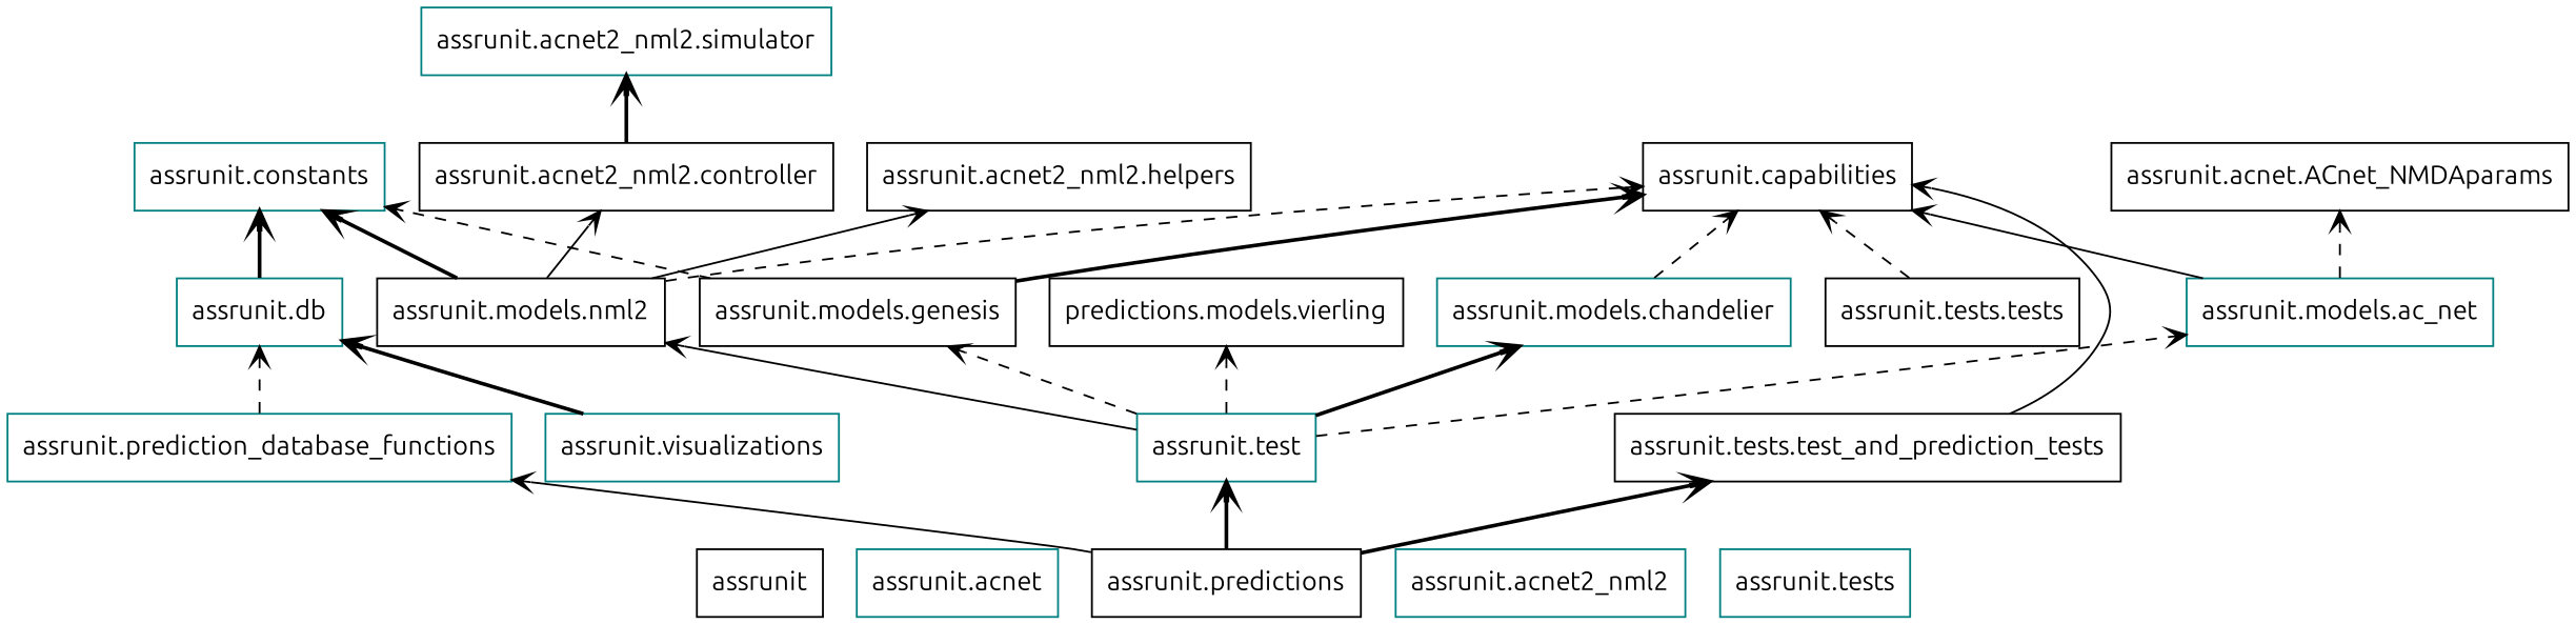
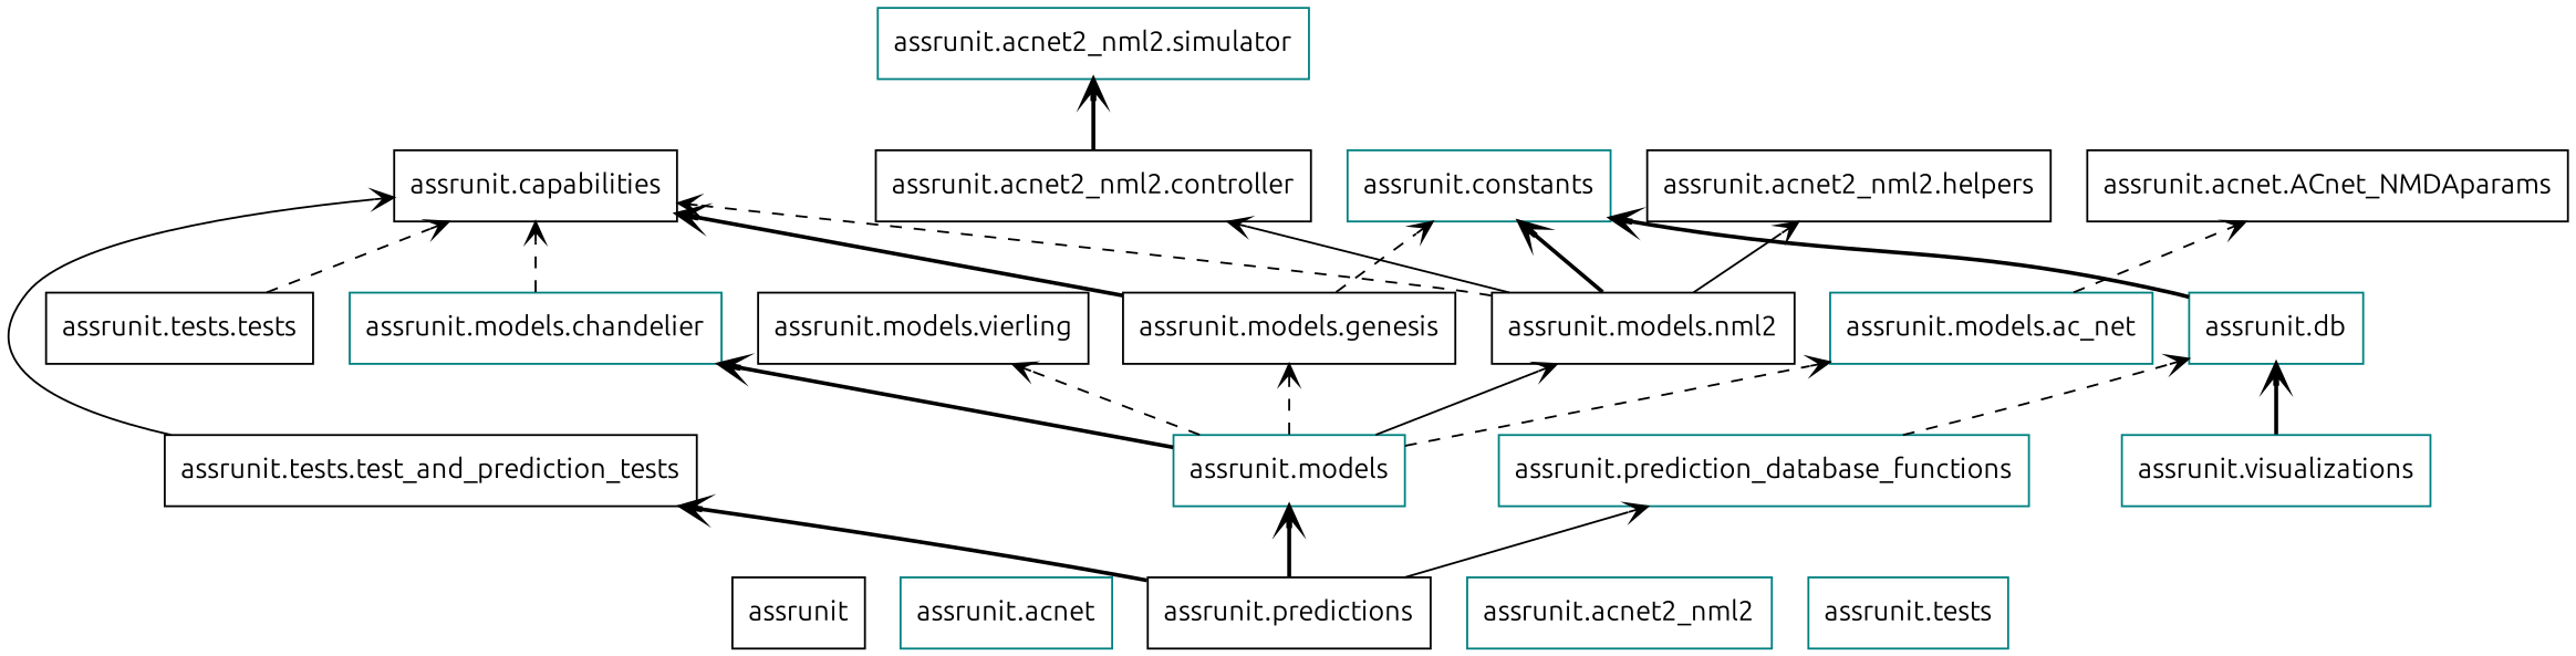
  digraph {
    fontname=Ubuntu
    rankdir=BT
    node [color=black fontname=Ubuntu shape=box]
    edge [arrowhead=open arrowtail=none fontname=Ubuntu style=dashed]
    n1 [label=assrunit]
    n2 [color=teal label="assrunit.acnet"]
    n3 [label="assrunit.acnet.ACnet_NMDAparams"]
    n4 [color=teal label="assrunit.acnet2_nml2"]
    n5 [label="assrunit.acnet2_nml2.controller"]
    n6 [color=teal label="assrunit.acnet2_nml2.simulator"]
    n7 [label="assrunit.acnet2_nml2.helpers"]
    n8 [label="assrunit.capabilities"]
    n9 [color=teal label="assrunit.constants"]
    n10 [color=teal label="assrunit.db"]
-   n11 [color=teal label="assrunit.test"]
+   n11 [color=teal label="assrunit.models"]
    n12 [color=teal label="assrunit.models.ac_net"]
    n13 [color=teal label="assrunit.models.chandelier"]
    n14 [label="assrunit.models.genesis"]
    n15 [label="assrunit.models.nml2"]
-   n16 [label="predictions.models.vierling"]
+   n16 [label="assrunit.models.vierling"]
    n17 [color=teal label="assrunit.prediction_database_functions"]
    n18 [label="assrunit.predictions"]
    n19 [label="assrunit.tests.test_and_prediction_tests"]
    n20 [color=teal label="assrunit.tests"]
    n21 [label="assrunit.tests.tests"]
    n22 [color=teal label="assrunit.visualizations"]
    n5 -> n6 [style=bold]
    n10 -> n9 [style=bold]
    n11 -> n12
    n11 -> n13 [style=bold]
    n11 -> n14
    n11 -> n15 [style=solid]
    n11 -> n16
    n12 -> n3
-   n12 -> n8 [style=solid]
    n13 -> n8
    n14 -> n8 [style=bold]
    n14 -> n9
    n15 -> n5 [style=solid]
    n15 -> n7 [style=solid]
    n15 -> n8
    n15 -> n9 [style=bold]
    n17 -> n10
    n18 -> n11 [style=bold]
    n18 -> n17 [style=solid]
    n18 -> n19 [style=bold]
    n19 -> n8 [style=solid]
    n21 -> n8
    n22 -> n10 [style=bold]
  }
